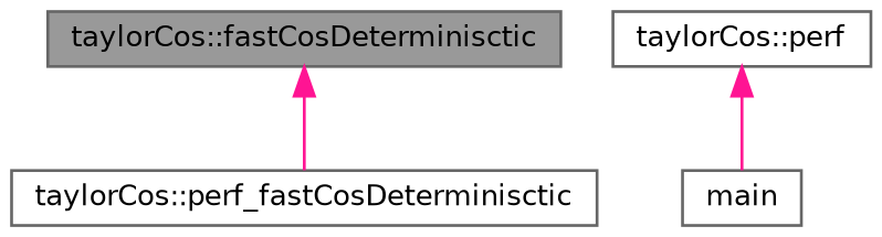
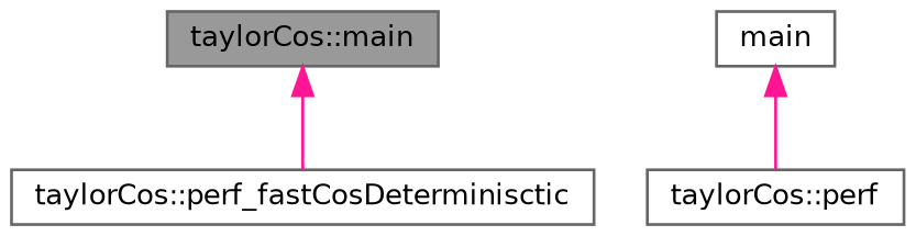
  digraph {
    fontname="DejaVu Sans"
    rankdir=TB
    node [color=grey40 fillcolor=white fontname="DejaVu Sans" fontsize=10 shape=box style=filled]
    edge [color=deeppink dir=back fontname="DejaVu Sans" fontsize=10 labelfontname=Helvetica labelfontsize=10 style=solid]
-   n1 [color=gray40 fillcolor=grey60 fontcolor=black height=0.2 label="taylorCos::fastCosDeterminisctic" width=0.4]
+   n1 [color=gray40 fillcolor=grey60 fontcolor=black height=0.2 label="taylorCos::main" width=0.4]
    n2 [height=0.2 label="taylorCos::perf_fastCosDeterminisctic" width=0.4]
    n3 [height=0.2 label="taylorCos::perf" width=0.4]
    n4 [height=0.2 label=main width=0.4]
    n1 -> n2
-   n3 -> n4
+   n4 -> n3
  }
